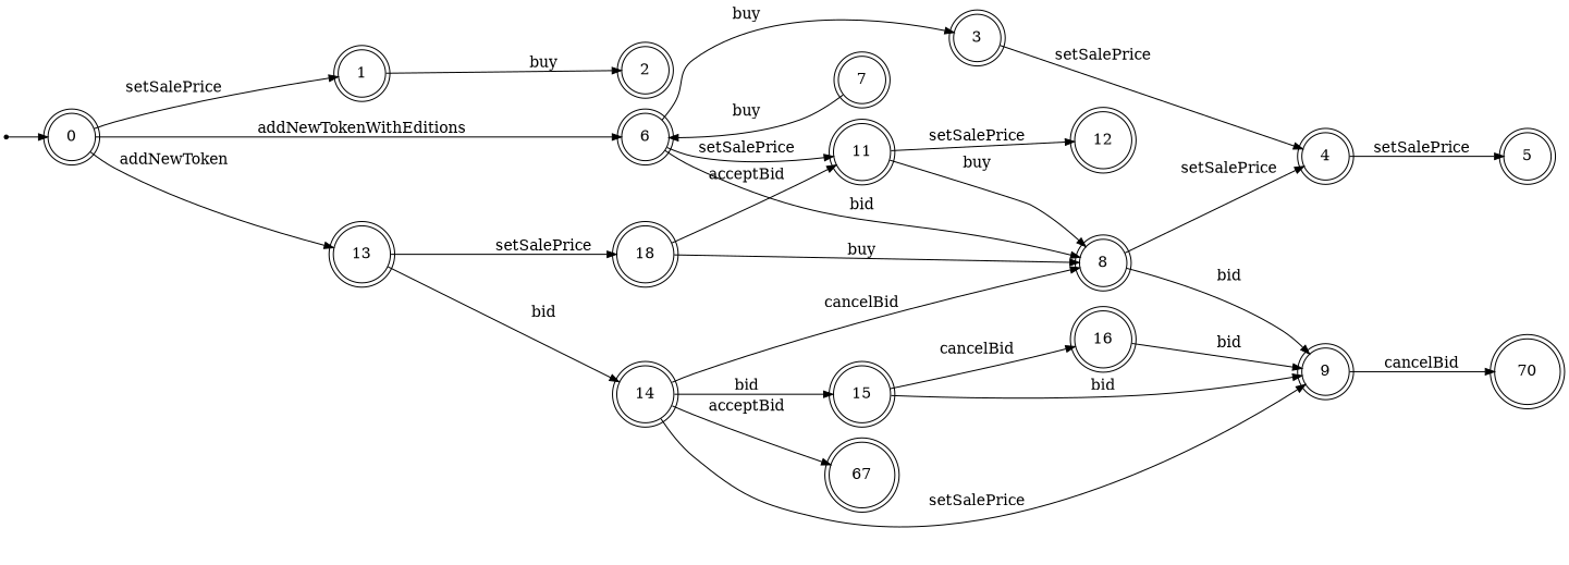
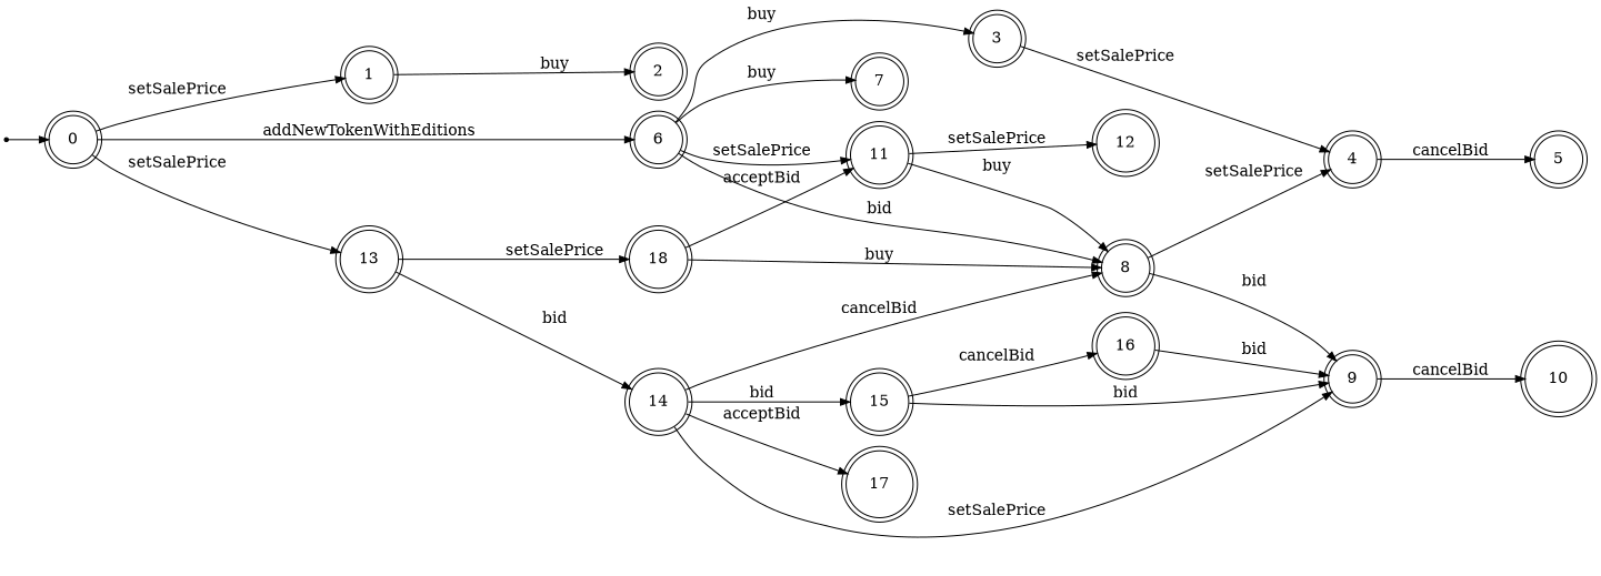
  digraph {
    rankdir=LR
    ranksep=0.5
    node [fontsize=14.0 shape=doublecircle]
    edge [arrowsize=0.85 fontsize=14.0]
    Initial [shape=point]
    0
    1
    13
    6
    2
    14
    18
    3
    4
    11
    8
    7
    12
    9
    15
-   17 [label=67]
+   17
    16
-   10 [label=70]
+   10
    5
    Initial -> 0 [fontsize=""]
    0 -> 1 [label=" setSalePrice "]
-   0 -> 13 [label=" addNewToken "]
+   0 -> 13 [label=" setSalePrice "]
    0 -> 6 [label=" addNewTokenWithEditions "]
    1 -> 2 [label=" buy "]
    13 -> 14 [label=" bid "]
    13 -> 18 [label=" setSalePrice "]
    6 -> 3 [label=" buy "]
    6 -> 11 [label=" setSalePrice "]
    6 -> 8 [label=" bid "]
-   7 -> 6 [label=" buy "]
+   6 -> 7 [label=" buy "]
    14 -> 8 [label=" cancelBid "]
    14 -> 9 [label=" setSalePrice "]
    14 -> 15 [label=" bid "]
    14 -> 17 [label=" acceptBid "]
    18 -> 11 [label=" acceptBid "]
    18 -> 8 [label=" buy "]
    3 -> 4 [label=" setSalePrice "]
-   4 -> 5 [label=" setSalePrice "]
+   4 -> 5 [label=" cancelBid "]
    11 -> 8 [label=" buy "]
    11 -> 12 [label=" setSalePrice "]
    8 -> 4 [label=" setSalePrice "]
    8 -> 9 [label=" bid "]
    9 -> 10 [label=" cancelBid "]
    15 -> 9 [label=" bid "]
    15 -> 16 [label=" cancelBid "]
    16 -> 9 [label=" bid "]
  }
